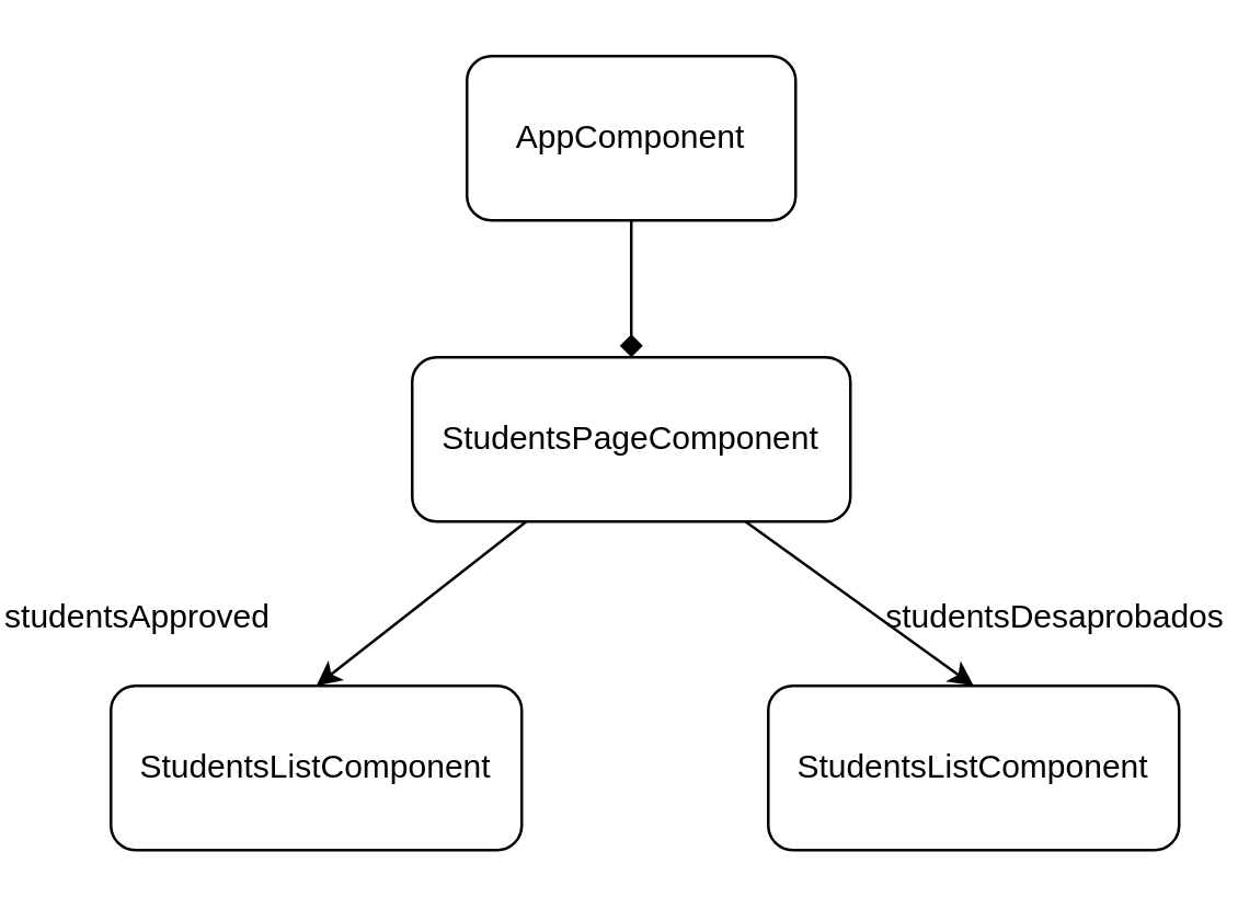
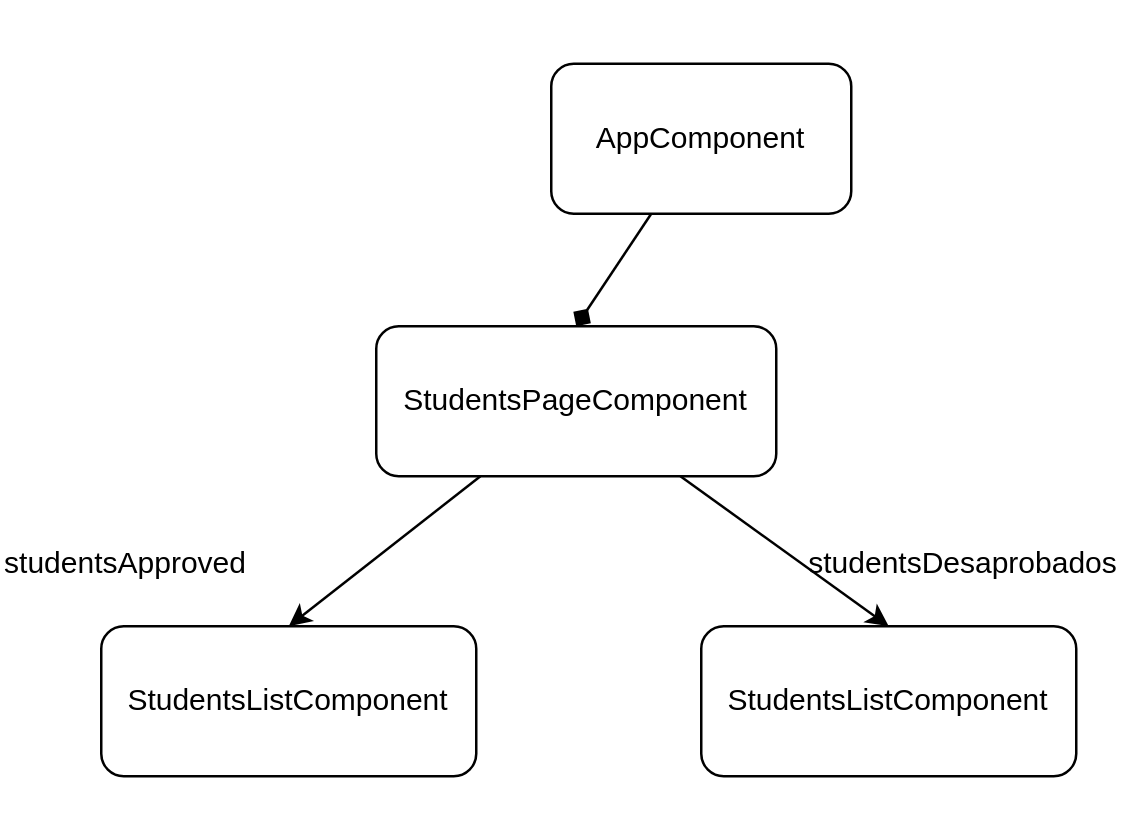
  <mxCell id="0" />
  <mxCell id="1" parent="0" />
  <mxCell id="2" style="edgeStyle=none;html=1;entryX=0.5;entryY=0;entryDx=0;entryDy=0;endArrow=diamond;" parent="1" source="3" target="6" edge="1"><mxGeometry relative="1" as="geometry" /></mxCell>
- <mxCell id="3" value="AppComponent" style="rounded=1;whiteSpace=wrap;html=1;" parent="1" vertex="1"><mxGeometry x="170" y="20" width="120" height="60" as="geometry" /></mxCell>
+ <mxCell id="3" value="AppComponent" style="rounded=1;whiteSpace=wrap;html=1;" parent="1" vertex="1"><mxGeometry x="220" y="25" width="120" height="60" as="geometry" /></mxCell>
  <mxCell id="4" style="edgeStyle=none;html=1;entryX=0.5;entryY=0;entryDx=0;entryDy=0;" parent="1" source="6" target="7" edge="1"><mxGeometry relative="1" as="geometry" /></mxCell>
  <mxCell id="5" style="edgeStyle=none;html=1;entryX=0.5;entryY=0;entryDx=0;entryDy=0;" parent="1" source="6" target="8" edge="1"><mxGeometry relative="1" as="geometry" /></mxCell>
  <mxCell id="6" value="StudentsPageComponent" style="rounded=1;whiteSpace=wrap;html=1;" parent="1" vertex="1"><mxGeometry x="150" y="130" width="160" height="60" as="geometry" /></mxCell>
  <mxCell id="7" value="StudentsListComponent" style="rounded=1;whiteSpace=wrap;html=1;" parent="1" vertex="1"><mxGeometry x="40" y="250" width="150" height="60" as="geometry" /></mxCell>
  <mxCell id="8" value="StudentsListComponent" style="rounded=1;whiteSpace=wrap;html=1;" parent="1" vertex="1"><mxGeometry x="280" y="250" width="150" height="60" as="geometry" /></mxCell>
  <mxCell id="9" value="studentsApproved" style="text;html=1;strokeColor=none;fillColor=none;align=center;verticalAlign=middle;whiteSpace=wrap;rounded=0;" parent="1" vertex="1"><mxGeometry x="20" y="210" width="60" height="30" as="geometry" /></mxCell>
  <mxCell id="10" value="studentsDesaprobados" style="text;html=1;strokeColor=none;fillColor=none;align=center;verticalAlign=middle;whiteSpace=wrap;rounded=0;" parent="1" vertex="1"><mxGeometry x="355" y="210" width="60" height="30" as="geometry" /></mxCell>
